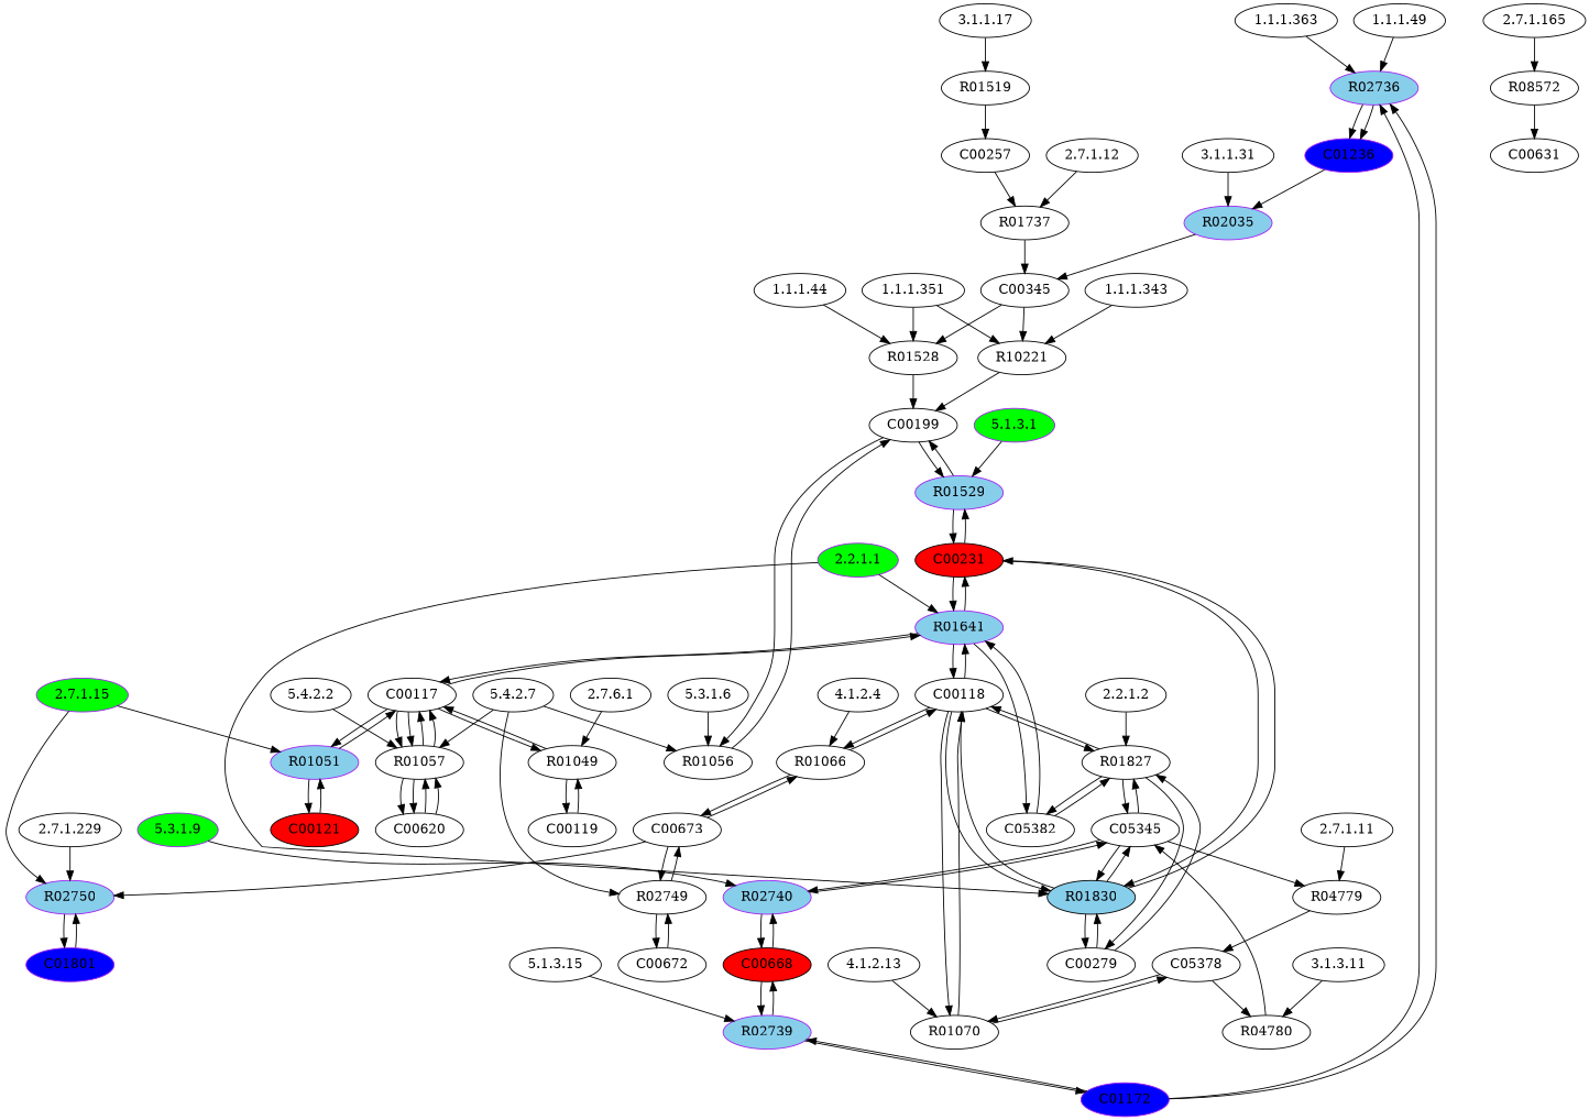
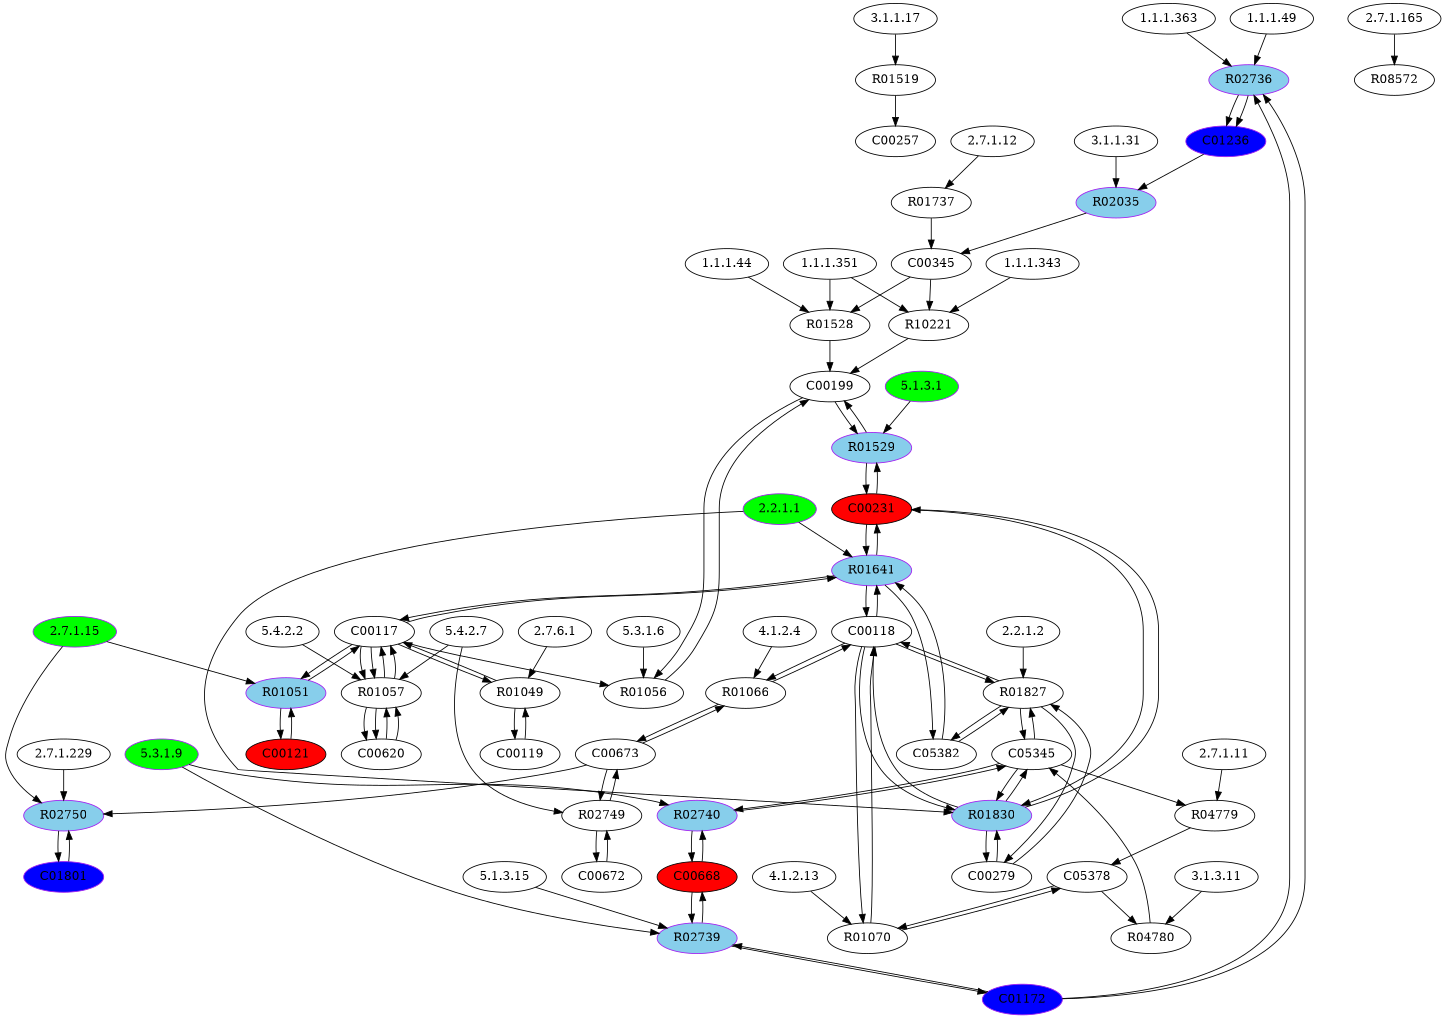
  digraph {
    node [type=E]
    R02736 [color=purple fillcolor=skyblue style=filled type=R]
    "1.1.1.49"
    C01236 [color=purple fillcolor=blue style=filled type=C]
    R02750 [color=purple fillcolor=skyblue style=filled type=R]
    "2.7.1.229"
    C01801 [color=purple fillcolor=blue style=filled type=C]
    R01827 [type=R]
    "2.2.1.2"
    C00118 [type=C]
    C05345 [type=C]
    C00279 [type=C]
    C05382 [type=C]
    R02035 [color=purple fillcolor=skyblue style=filled type=R]
    "3.1.1.31"
    C00345 [type=C]
    "5.1.3.1" [color=purple fillcolor=green style=filled]
    R01529 [color=purple fillcolor=skyblue style=filled type=R]
    C00199 [type=C]
    C00231 [fillcolor=red style=filled type=C]
    "5.3.1.9" [color=purple fillcolor=green style=filled]
    R02739 [color=purple fillcolor=skyblue style=filled type=R]
    R02740 [color=purple fillcolor=skyblue style=filled type=R]
    C00668 [fillcolor=red style=filled type=C]
    C01172 [color=purple fillcolor=blue style=filled type=C]
    "5.1.3.15"
    "2.7.1.15" [color=purple fillcolor=green style=filled]
    R01051 [color=purple fillcolor=skyblue style=filled type=R]
    C00117 [type=C]
    C00121 [fillcolor=red style=filled type=C]
    R01056 [type=R]
    "5.3.1.6"
    R01528 [type=R]
    "1.1.1.44"
    R01057 [type=R]
    "5.4.2.7"
    R02749 [type=R]
    C00620 [type=C]
    C00673 [type=C]
    C00672 [type=C]
    R01049 [type=R]
    "2.7.6.1"
    C00119 [type=C]
    R04780 [type=R]
    "3.1.3.11"
    "1.1.1.363"
    R08572 [type=R]
    "2.7.1.165"
-   C00631 [type=C]
    R01070 [type=R]
    "4.1.2.13"
    C05378 [type=C]
    "2.2.1.1" [color=purple fillcolor=green style=filled]
-   R01830 [color=black fillcolor=skyblue style=filled type=R]
+   R01830 [color=purple fillcolor=skyblue style=filled type=R]
    R01641 [color=purple fillcolor=skyblue style=filled type=R]
    R01066 [type=R]
    "4.1.2.4"
    R04779 [type=R]
    "2.7.1.11"
    "5.4.2.2"
    "1.1.1.351"
    R10221 [type=R]
    "1.1.1.343"
    R01737 [type=R]
    "2.7.1.12"
    R01519 [type=R]
    "3.1.1.17"
    C00257 [type=C]
    R02736 -> C01236
    R02736 -> C01236
    "1.1.1.49" -> R02736
    C01236 -> R02035
    R02750 -> C01801
    "2.7.1.229" -> R02750
    C01801 -> R02750
    R01827 -> C00118
    R01827 -> C05345
    R01827 -> C00279
    R01827 -> C05382
    "2.2.1.2" -> R01827
    C00118 -> R01827
    C00118 -> R01070
    C00118 -> R01830
    C00118 -> R01641
    C00118 -> R01066
    C05345 -> R01827
    C05345 -> R02740
    C05345 -> R01830
    C05345 -> R04779
    C00279 -> R01827
    C00279 -> R01830
    C05382 -> R01827
    C05382 -> R01641
    R02035 -> C00345
    "3.1.1.31" -> R02035
    C00345 -> R01528
    C00345 -> R10221
    "5.1.3.1" -> R01529
    R01529 -> C00199
    R01529 -> C00231
    C00199 -> R01529
    C00199 -> R01056
    C00231 -> R01529
    C00231 -> R01830
    C00231 -> R01641
+   "5.3.1.9" -> R02739
    "5.3.1.9" -> R02740
    R02739 -> C00668
    R02739 -> C01172
    R02740 -> C05345
    R02740 -> C00668
    C00668 -> R02739
    C00668 -> R02740
    C01172 -> R02736
    C01172 -> R02736
    C01172 -> R02739
    "5.1.3.15" -> R02739
    "2.7.1.15" -> R02750
    "2.7.1.15" -> R01051
    R01051 -> C00117
    R01051 -> C00121
    C00117 -> R01051
-   "5.4.2.7" -> R01056
+   C00117 -> R01056
    C00117 -> R01057
    C00117 -> R01057
    C00117 -> R01049
    C00117 -> R01641
    C00121 -> R01051
    R01056 -> C00199
    "5.3.1.6" -> R01056
    R01528 -> C00199
    "1.1.1.44" -> R01528
    R01057 -> C00117
    R01057 -> C00117
    R01057 -> C00620
    R01057 -> C00620
    "5.4.2.7" -> R01057
    "5.4.2.7" -> R02749
    R02749 -> C00673
    R02749 -> C00672
    C00620 -> R01057
    C00620 -> R01057
    C00673 -> R02750
    C00673 -> R02749
    C00673 -> R01066
    C00672 -> R02749
    R01049 -> C00117
    R01049 -> C00119
    "2.7.6.1" -> R01049
    C00119 -> R01049
    R04780 -> C05345
    "3.1.3.11" -> R04780
    "1.1.1.363" -> R02736
-   R08572 -> C00631
    "2.7.1.165" -> R08572
    R01070 -> C00118
    R01070 -> C05378
    "4.1.2.13" -> R01070
    C05378 -> R04780
    C05378 -> R01070
    "2.2.1.1" -> R01830
    "2.2.1.1" -> R01641
    R01830 -> C00118
    R01830 -> C05345
    R01830 -> C00279
    R01830 -> C00231
    R01641 -> C00118
    R01641 -> C05382
    R01641 -> C00231
    R01641 -> C00117
    R01066 -> C00118
    R01066 -> C00673
    "4.1.2.4" -> R01066
    R04779 -> C05378
    "2.7.1.11" -> R04779
    "5.4.2.2" -> R01057
    "1.1.1.351" -> R01528
    "1.1.1.351" -> R10221
    R10221 -> C00199
    "1.1.1.343" -> R10221
    R01737 -> C00345
    "2.7.1.12" -> R01737
    R01519 -> C00257
    "3.1.1.17" -> R01519
-   C00257 -> R01737
  }
